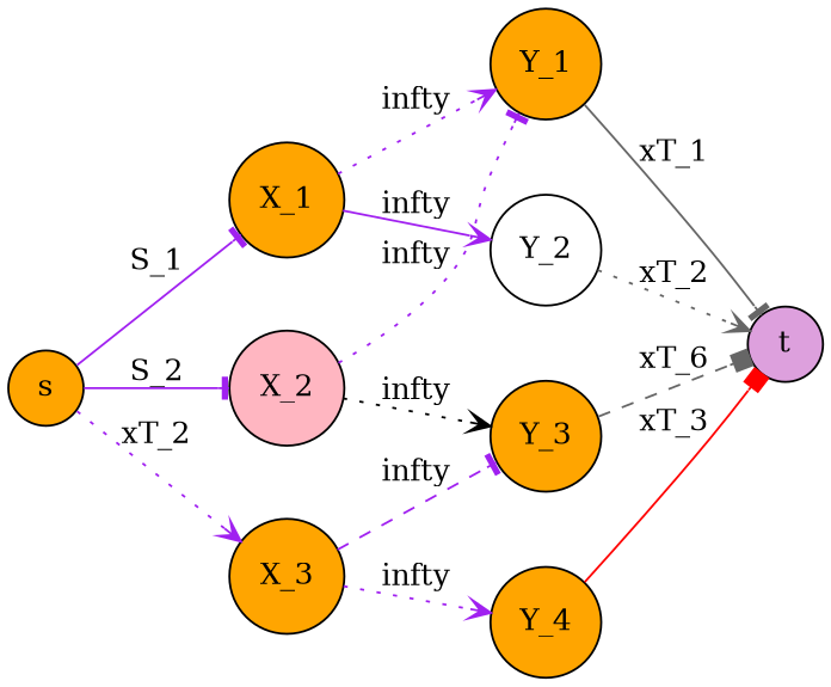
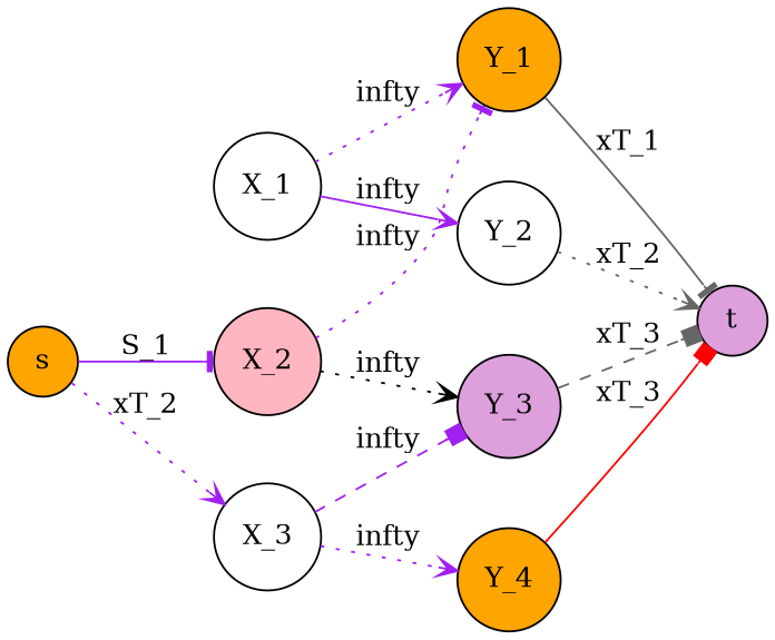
  digraph {
    fontname="DejaVu Serif"
    rankdir=LR
    node [fillcolor=white fontname="DejaVu Serif" shape=circle style=filled]
    edge [fontname="DejaVu Serif" style=dotted arrowhead=vee color=purple]
-   X_1 [fillcolor=orange]
+   X_1
    X_2 [fillcolor=lightpink]
-   X_3 [fillcolor=orange]
+   X_3
    Y_1 [fillcolor=orange]
    Y_2
-   Y_3 [fillcolor=orange]
+   Y_3 [fillcolor=plum]
    Y_4 [fillcolor=orange]
    t [fillcolor=plum rank=sink]
    s [fillcolor=orange rank=source]
    subgraph sub_1 {
      rank=same
      X_1
      X_2
      X_3
    }
    subgraph sub_2 {
      rank=same
      Y_1
      Y_2
      Y_3
      Y_4
    }
    X_1 -> X_2 [style=invis arrowhead="" color=""]
    X_1 -> Y_1 [label="\infty"]
    X_1 -> Y_2 [label="\infty" style=solid]
    X_2 -> X_3 [style=invis arrowhead="" color=""]
    X_2 -> Y_1 [arrowhead=tee label="\infty"]
    X_2 -> Y_3 [color=black label="\infty"]
-   X_3 -> Y_3 [arrowhead=tee label="\infty" style=dashed]
+   X_3 -> Y_3 [arrowhead=box label="\infty" style=dashed]
    X_3 -> Y_4 [label="\infty"]
    Y_1 -> Y_2 [style=invis arrowhead="" color=""]
    Y_1 -> t [arrowhead=tee color=gray40 label=xT_1 style=solid]
    Y_2 -> Y_3 [style=invis arrowhead="" color=""]
    Y_2 -> t [color=gray40 label=xT_2]
    Y_3 -> Y_4 [style=invis arrowhead="" color=""]
-   Y_3 -> t [arrowhead=box color=gray40 label=xT_6 style=dashed]
+   Y_3 -> t [arrowhead=box color=gray40 label=xT_3 style=dashed]
    Y_4 -> t [arrowhead=box color=red label=xT_3 style=solid]
-   s -> X_1 [arrowhead=tee label=S_1 style=solid]
-   s -> X_2 [arrowhead=tee label=S_2 style=solid]
+   s -> X_2 [arrowhead=tee label=S_1 style=solid]
    s -> X_3 [label=xT_2]
  }
